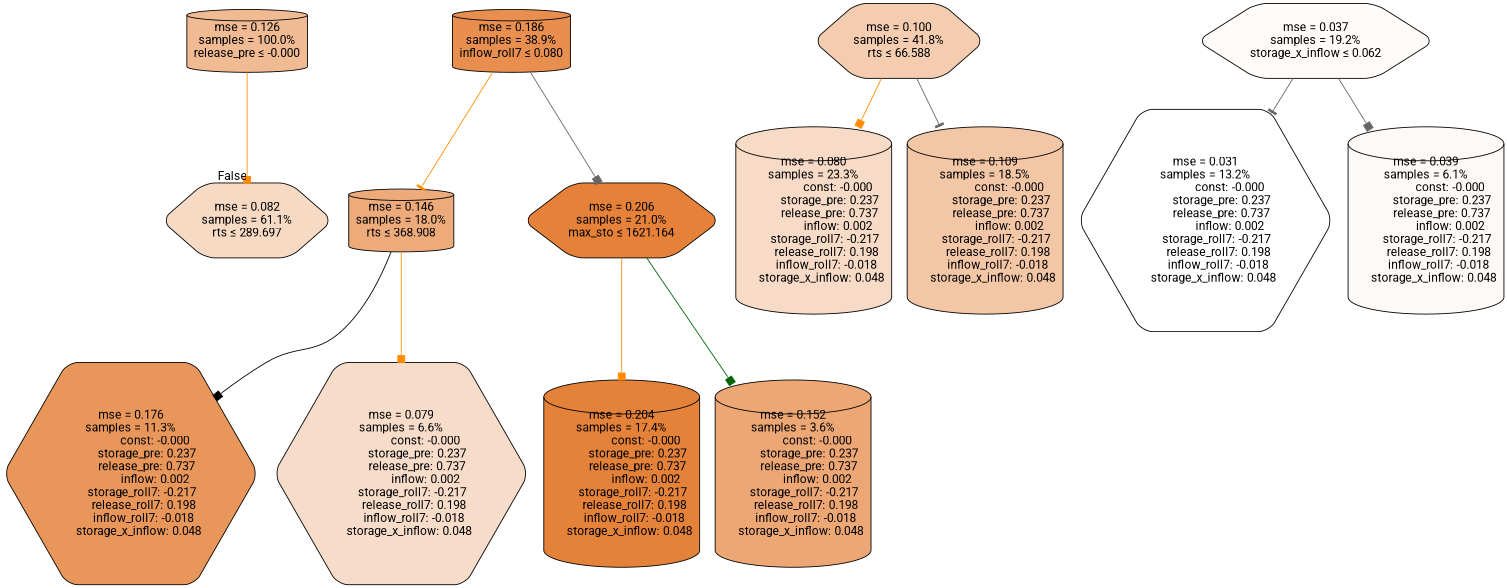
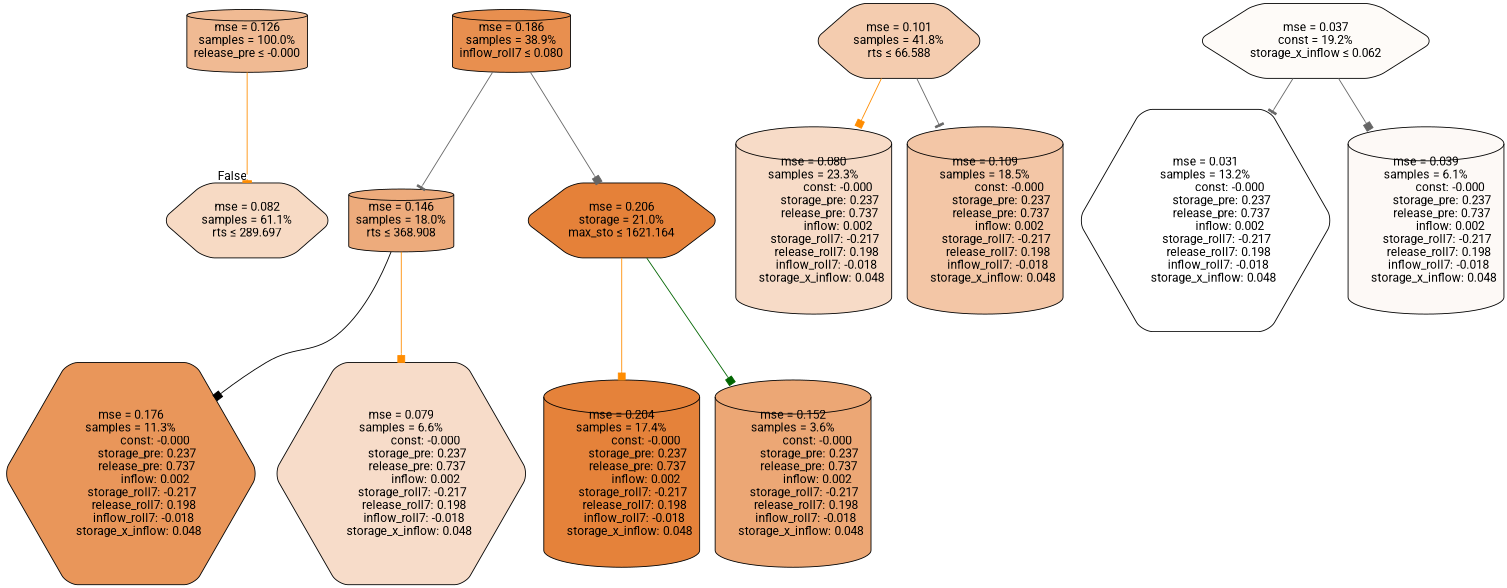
  digraph {
    fontname=Roboto
    node [color=black fontname=Roboto shape=cylinder style="filled, rounded"]
    edge [arrowhead=box color=gray40 fontname=Roboto]
    n1 [fillcolor="#f0ba93" label="mse = 0.126\nsamples = 100.0%\nrelease_pre &le; -0.000"]
    n2 [fillcolor="#f7dac4" label="mse = 0.082\nsamples = 61.1%\nrts &le; 289.697" shape=hexagon]
    n3 [fillcolor="#e88f4f" label="mse = 0.186\nsamples = 38.9%\ninflow_roll7 &le; 0.080"]
    n4 [fillcolor="#edab7c" label="mse = 0.146\nsamples = 18.0%\nrts &le; 368.908"]
-   n5 [fillcolor="#e58139" label="mse = 0.206\nsamples = 21.0%\nmax_sto &le; 1621.164" shape=hexagon]
-   n6 [fillcolor="#f4ccaf" label="mse = 0.100\nsamples = 41.8%\nrts &le; 66.588" shape=hexagon]
+   n5 [fillcolor="#e58139" label="mse = 0.206\nstorage = 21.0%\nmax_sto &le; 1621.164" shape=hexagon]
+   n6 [fillcolor="#f4ccaf" label="mse = 0.101\nsamples = 41.8%\nrts &le; 66.588" shape=hexagon]
    n7 [fillcolor="#f7dbc7" label="mse = 0.080\nsamples = 23.3%\n               const: -0.000\n          storage_pre: 0.237\n          release_pre: 0.737\n               inflow: 0.002\n       storage_roll7: -0.217\n        release_roll7: 0.198\n        inflow_roll7: -0.018\n     storage_x_inflow: 0.048"]
    n8 [fillcolor="#f3c6a6" label="mse = 0.109\nsamples = 18.5%\n               const: -0.000\n          storage_pre: 0.237\n          release_pre: 0.737\n               inflow: 0.002\n       storage_roll7: -0.217\n        release_roll7: 0.198\n        inflow_roll7: -0.018\n     storage_x_inflow: 0.048"]
-   n9 [fillcolor="#fefbf8" label="mse = 0.037\nsamples = 19.2%\nstorage_x_inflow &le; 0.062" shape=hexagon]
+   n9 [fillcolor="#fefbf8" label="mse = 0.037\nconst = 19.2%\nstorage_x_inflow &le; 0.062" shape=hexagon]
    n10 [fillcolor="#ffffff" label="mse = 0.031\nsamples = 13.2%\n               const: -0.000\n          storage_pre: 0.237\n          release_pre: 0.737\n               inflow: 0.002\n       storage_roll7: -0.217\n        release_roll7: 0.198\n        inflow_roll7: -0.018\n     storage_x_inflow: 0.048" shape=hexagon]
    n11 [fillcolor="#fdf9f6" label="mse = 0.039\nsamples = 6.1%\n               const: -0.000\n          storage_pre: 0.237\n          release_pre: 0.737\n               inflow: 0.002\n       storage_roll7: -0.217\n        release_roll7: 0.198\n        inflow_roll7: -0.018\n     storage_x_inflow: 0.048"]
    n12 [fillcolor="#e9965a" label="mse = 0.176\nsamples = 11.3%\n               const: -0.000\n          storage_pre: 0.237\n          release_pre: 0.737\n               inflow: 0.002\n       storage_roll7: -0.217\n        release_roll7: 0.198\n        inflow_roll7: -0.018\n     storage_x_inflow: 0.048" shape=hexagon]
    n13 [fillcolor="#f7dcc9" label="mse = 0.079\nsamples = 6.6%\n               const: -0.000\n          storage_pre: 0.237\n          release_pre: 0.737\n               inflow: 0.002\n       storage_roll7: -0.217\n        release_roll7: 0.198\n        inflow_roll7: -0.018\n     storage_x_inflow: 0.048" shape=hexagon]
    n14 [fillcolor="#e5823a" label="mse = 0.204\nsamples = 17.4%\n               const: -0.000\n          storage_pre: 0.237\n          release_pre: 0.737\n               inflow: 0.002\n       storage_roll7: -0.217\n        release_roll7: 0.198\n        inflow_roll7: -0.018\n     storage_x_inflow: 0.048"]
    n15 [fillcolor="#eca775" label="mse = 0.152\nsamples = 3.6%\n               const: -0.000\n          storage_pre: 0.237\n          release_pre: 0.737\n               inflow: 0.002\n       storage_roll7: -0.217\n        release_roll7: 0.198\n        inflow_roll7: -0.018\n     storage_x_inflow: 0.048"]
-   n1 -> n2 [color=darkorange headlabel=False labelangle=45 labeldistance=2.5]
-   n3 -> n4 [arrowhead=tee color=darkorange]
+   n1 -> n2 [arrowhead=tee color=darkorange headlabel=False labelangle=45 labeldistance=2.5]
+   n3 -> n4 [arrowhead=tee]
    n3 -> n5
    n4 -> n12 [color=black]
    n4 -> n13 [color=darkorange]
    n5 -> n14 [color=darkorange]
    n5 -> n15 [color=darkgreen]
    n6 -> n7 [color=darkorange]
    n6 -> n8 [arrowhead=tee]
    n9 -> n10 [arrowhead=tee]
    n9 -> n11
  }
